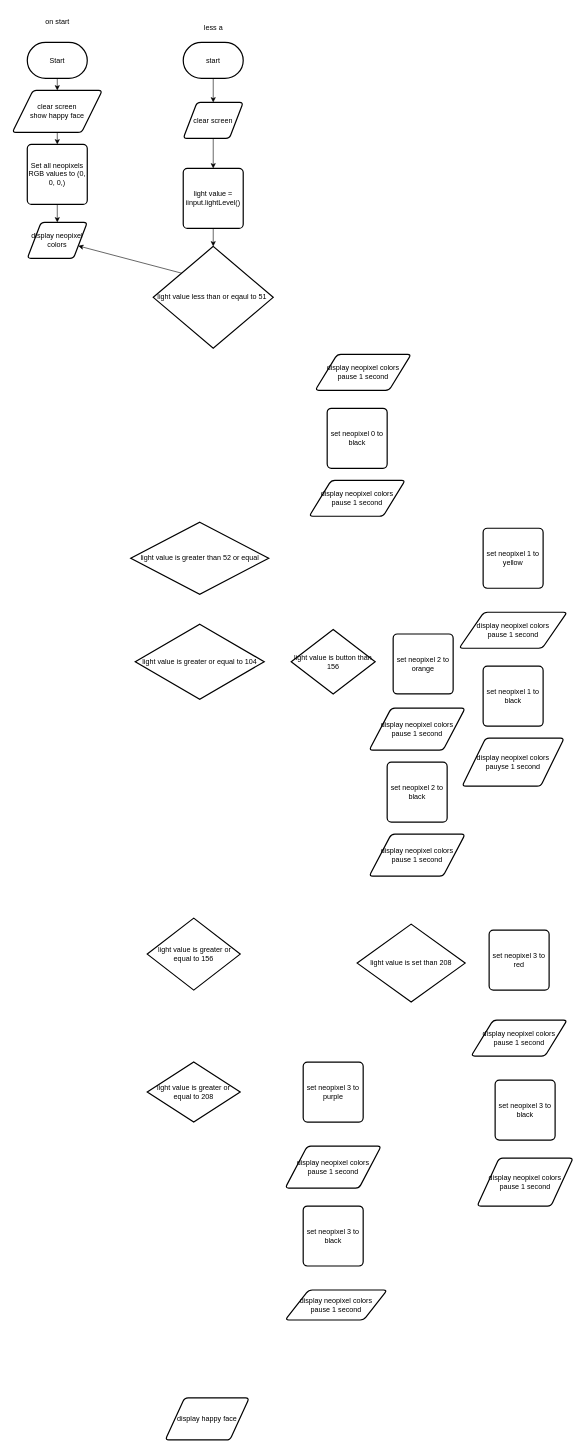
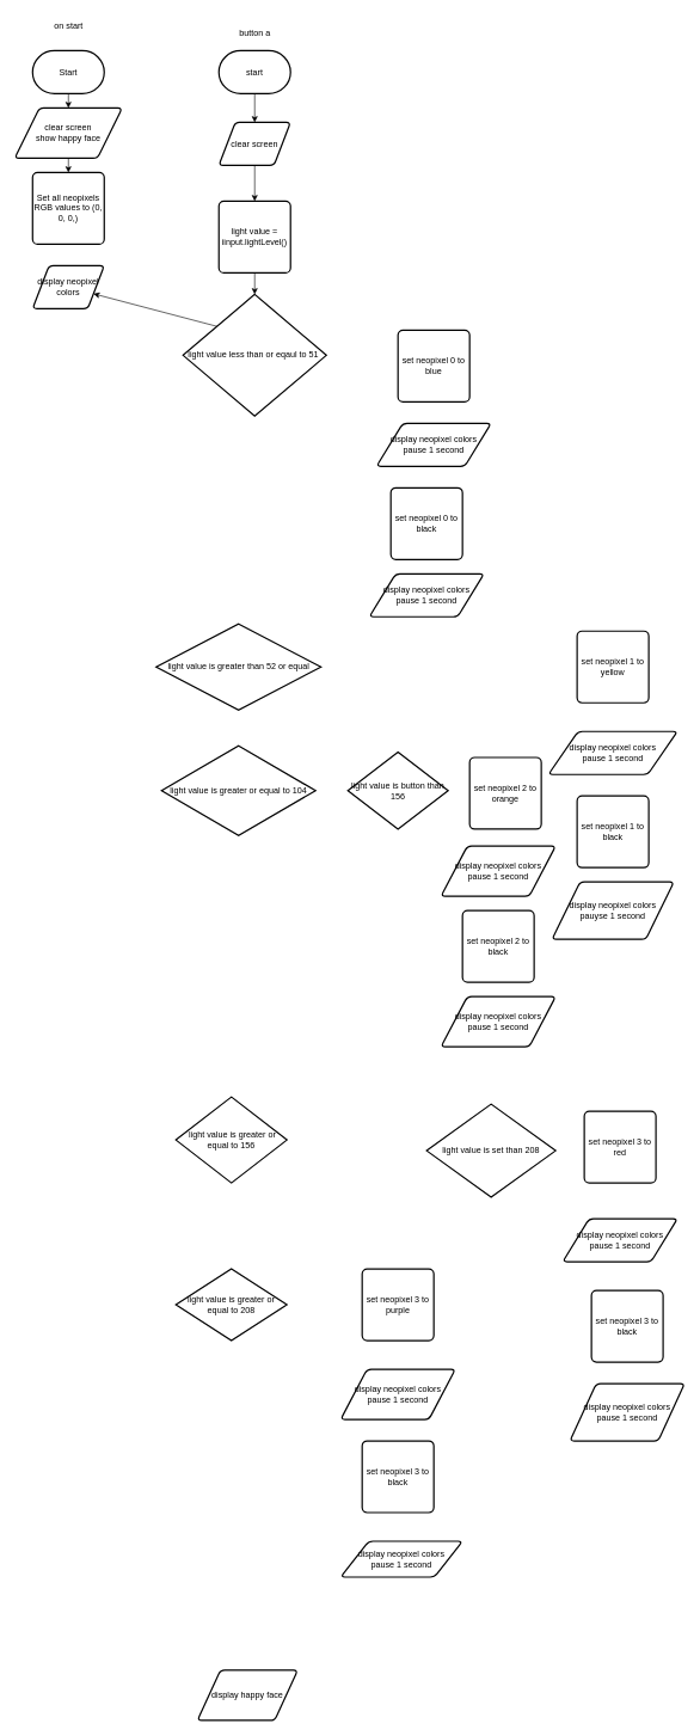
  <mxCell id="0" />
  <mxCell id="1" parent="0" />
  <mxCell id="2" style="edgeStyle=none;html=1;exitX=0.5;exitY=1;exitDx=0;exitDy=0;exitPerimeter=0;entryX=0.5;entryY=0;entryDx=0;entryDy=0;" edge="1" parent="1" source="3" target="6"><mxGeometry relative="1" as="geometry" /></mxCell>
  <mxCell id="3" value="Start" style="strokeWidth=2;html=1;shape=mxgraph.flowchart.terminator;whiteSpace=wrap;" vertex="1" parent="1"><mxGeometry x="45" y="70" width="100" height="60" as="geometry" /></mxCell>
  <mxCell id="4" value="on start" style="text;html=1;align=center;verticalAlign=middle;resizable=0;points=[];autosize=1;strokeColor=none;fillColor=none;" vertex="1" parent="1"><mxGeometry x="65" y="20" width="60" height="30" as="geometry" /></mxCell>
  <mxCell id="5" style="edgeStyle=none;html=1;exitX=0.5;exitY=1;exitDx=0;exitDy=0;entryX=0.5;entryY=0;entryDx=0;entryDy=0;" edge="1" parent="1" source="6" target="8"><mxGeometry relative="1" as="geometry" /></mxCell>
  <mxCell id="6" value="clear screen&lt;br&gt;show happy face" style="shape=parallelogram;html=1;strokeWidth=2;perimeter=parallelogramPerimeter;whiteSpace=wrap;rounded=1;arcSize=12;size=0.23;" vertex="1" parent="1"><mxGeometry x="20" y="150" width="150" height="70" as="geometry" /></mxCell>
- <mxCell id="7" style="edgeStyle=none;html=1;exitX=0.5;exitY=1;exitDx=0;exitDy=0;" edge="1" parent="1" source="8" target="25"><mxGeometry relative="1" as="geometry" /></mxCell>
  <mxCell id="8" value="Set all neopixels RGB values to (0, 0, 0,)" style="rounded=1;whiteSpace=wrap;html=1;absoluteArcSize=1;arcSize=14;strokeWidth=2;" vertex="1" parent="1"><mxGeometry x="45" y="240" width="100" height="100" as="geometry" /></mxCell>
  <mxCell id="9" style="edgeStyle=none;html=1;exitX=0.5;exitY=1;exitDx=0;exitDy=0;exitPerimeter=0;" edge="1" parent="1" source="10" target="13"><mxGeometry relative="1" as="geometry" /></mxCell>
  <mxCell id="10" value="start" style="strokeWidth=2;html=1;shape=mxgraph.flowchart.terminator;whiteSpace=wrap;" vertex="1" parent="1"><mxGeometry x="305" y="70" width="100" height="60" as="geometry" /></mxCell>
- <mxCell id="11" value="less a" style="text;html=1;align=center;verticalAlign=middle;resizable=0;points=[];autosize=1;strokeColor=none;fillColor=none;" vertex="1" parent="1"><mxGeometry x="320" y="30" width="70" height="30" as="geometry" /></mxCell>
+ <mxCell id="11" value="button a" style="text;html=1;align=center;verticalAlign=middle;resizable=0;points=[];autosize=1;strokeColor=none;fillColor=none;" vertex="1" parent="1"><mxGeometry x="320" y="30" width="70" height="30" as="geometry" /></mxCell>
  <mxCell id="12" style="edgeStyle=none;html=1;exitX=0.5;exitY=1;exitDx=0;exitDy=0;" edge="1" parent="1" source="13" target="15"><mxGeometry relative="1" as="geometry" /></mxCell>
  <mxCell id="13" value="clear screen" style="shape=parallelogram;html=1;strokeWidth=2;perimeter=parallelogramPerimeter;whiteSpace=wrap;rounded=1;arcSize=12;size=0.23;" vertex="1" parent="1"><mxGeometry x="305" y="170" width="100" height="60" as="geometry" /></mxCell>
  <mxCell id="14" style="edgeStyle=none;html=1;exitX=0.5;exitY=1;exitDx=0;exitDy=0;" edge="1" parent="1" source="15" target="17"><mxGeometry relative="1" as="geometry" /></mxCell>
  <mxCell id="15" value="light value = iinput.lightLevel()&lt;br&gt;" style="rounded=1;whiteSpace=wrap;html=1;absoluteArcSize=1;arcSize=14;strokeWidth=2;" vertex="1" parent="1"><mxGeometry x="305" y="280" width="100" height="100" as="geometry" /></mxCell>
  <mxCell id="16" style="edgeStyle=none;html=1;exitX=1;exitY=0.5;exitDx=0;exitDy=0;exitPerimeter=0;" edge="1" parent="1" source="17" target="25"><mxGeometry relative="1" as="geometry" /></mxCell>
  <mxCell id="17" value="light value less than or eqaul to 51&amp;nbsp;" style="strokeWidth=2;html=1;shape=mxgraph.flowchart.decision;whiteSpace=wrap;" vertex="1" parent="1"><mxGeometry x="255" y="410" width="200" height="170" as="geometry" /></mxCell>
  <mxCell id="18" value="light value is greater than 52 or equal" style="strokeWidth=2;html=1;shape=mxgraph.flowchart.decision;whiteSpace=wrap;" vertex="1" parent="1"><mxGeometry x="217.5" y="870" width="230" height="120" as="geometry" /></mxCell>
  <mxCell id="19" value="light value is greater or equal to 104" style="strokeWidth=2;html=1;shape=mxgraph.flowchart.decision;whiteSpace=wrap;" vertex="1" parent="1"><mxGeometry x="225" y="1040" width="215" height="125" as="geometry" /></mxCell>
  <mxCell id="20" value="light value is button than 156" style="strokeWidth=2;html=1;shape=mxgraph.flowchart.decision;whiteSpace=wrap;" vertex="1" parent="1"><mxGeometry x="485" y="1048.75" width="140" height="107.5" as="geometry" /></mxCell>
  <mxCell id="21" value="&amp;nbsp;light value is greater or equal to 156" style="strokeWidth=2;html=1;shape=mxgraph.flowchart.decision;whiteSpace=wrap;" vertex="1" parent="1"><mxGeometry x="245" y="1530" width="155" height="120" as="geometry" /></mxCell>
  <mxCell id="22" value="light value is set than 208" style="strokeWidth=2;html=1;shape=mxgraph.flowchart.decision;whiteSpace=wrap;" vertex="1" parent="1"><mxGeometry x="595" y="1540" width="180" height="130" as="geometry" /></mxCell>
  <mxCell id="23" value="light value is greater or equal to 208" style="strokeWidth=2;html=1;shape=mxgraph.flowchart.decision;whiteSpace=wrap;" vertex="1" parent="1"><mxGeometry x="245" y="1770" width="155" height="100" as="geometry" /></mxCell>
  <mxCell id="24" value="display happy face" style="shape=parallelogram;html=1;strokeWidth=2;perimeter=parallelogramPerimeter;whiteSpace=wrap;rounded=1;arcSize=12;size=0.23;" vertex="1" parent="1"><mxGeometry x="275" y="2330" width="140" height="70" as="geometry" /></mxCell>
  <mxCell id="25" value="display neopixel colors" style="shape=parallelogram;html=1;strokeWidth=2;perimeter=parallelogramPerimeter;whiteSpace=wrap;rounded=1;arcSize=12;size=0.23;" vertex="1" parent="1"><mxGeometry x="45" y="370" width="100" height="60" as="geometry" /></mxCell>
  <mxCell id="26" value="display neopixel colors&lt;br&gt;pause 1 second" style="shape=parallelogram;html=1;strokeWidth=2;perimeter=parallelogramPerimeter;whiteSpace=wrap;rounded=1;arcSize=12;size=0.23;" vertex="1" parent="1"><mxGeometry x="475" y="1910" width="160" height="70" as="geometry" /></mxCell>
  <mxCell id="27" value="display neopixel colors&lt;br&gt;pause 1 second" style="shape=parallelogram;html=1;strokeWidth=2;perimeter=parallelogramPerimeter;whiteSpace=wrap;rounded=1;arcSize=12;size=0.23;" vertex="1" parent="1"><mxGeometry x="785" y="1700" width="160" height="60" as="geometry" /></mxCell>
  <mxCell id="28" value="display neopixel colors&lt;br&gt;pause 1 second" style="shape=parallelogram;html=1;strokeWidth=2;perimeter=parallelogramPerimeter;whiteSpace=wrap;rounded=1;arcSize=12;size=0.23;" vertex="1" parent="1"><mxGeometry x="615" y="1180" width="160" height="70" as="geometry" /></mxCell>
  <mxCell id="29" value="display neopixel colors&lt;br&gt;pause 1 second" style="shape=parallelogram;html=1;strokeWidth=2;perimeter=parallelogramPerimeter;whiteSpace=wrap;rounded=1;arcSize=12;size=0.23;" vertex="1" parent="1"><mxGeometry x="765" y="1020" width="180" height="60" as="geometry" /></mxCell>
+ <mxCell id="30" value="set neopixel 0 to blue" style="rounded=1;whiteSpace=wrap;html=1;absoluteArcSize=1;arcSize=14;strokeWidth=2;" vertex="1" parent="1"><mxGeometry x="555" y="460" width="100" height="100" as="geometry" /></mxCell>
  <mxCell id="31" value="display neopixel colors&lt;br&gt;pause 1 second" style="shape=parallelogram;html=1;strokeWidth=2;perimeter=parallelogramPerimeter;whiteSpace=wrap;rounded=1;arcSize=12;size=0.23;" vertex="1" parent="1"><mxGeometry x="525" y="590" width="160" height="60" as="geometry" /></mxCell>
  <mxCell id="32" value="set neopixel 1 to yellow" style="rounded=1;whiteSpace=wrap;html=1;absoluteArcSize=1;arcSize=14;strokeWidth=2;" vertex="1" parent="1"><mxGeometry x="805" y="880" width="100" height="100" as="geometry" /></mxCell>
  <mxCell id="33" value="set neopixel 3 to purple" style="rounded=1;whiteSpace=wrap;html=1;absoluteArcSize=1;arcSize=14;strokeWidth=2;" vertex="1" parent="1"><mxGeometry x="505" y="1770" width="100" height="100" as="geometry" /></mxCell>
  <mxCell id="34" value="set neopixel 3 to red" style="rounded=1;whiteSpace=wrap;html=1;absoluteArcSize=1;arcSize=14;strokeWidth=2;" vertex="1" parent="1"><mxGeometry x="815" y="1550" width="100" height="100" as="geometry" /></mxCell>
  <mxCell id="35" value="set neopixel 2 to orange" style="rounded=1;whiteSpace=wrap;html=1;absoluteArcSize=1;arcSize=14;strokeWidth=2;" vertex="1" parent="1"><mxGeometry x="655" y="1056.25" width="100" height="100" as="geometry" /></mxCell>
  <mxCell id="36" value="set neopixel 2 to black" style="rounded=1;whiteSpace=wrap;html=1;absoluteArcSize=1;arcSize=14;strokeWidth=2;" vertex="1" parent="1"><mxGeometry x="645" y="1270" width="100" height="100" as="geometry" /></mxCell>
  <mxCell id="37" value="display neopixel colors&lt;br&gt;pause 1 second" style="shape=parallelogram;html=1;strokeWidth=2;perimeter=parallelogramPerimeter;whiteSpace=wrap;rounded=1;arcSize=12;size=0.23;" vertex="1" parent="1"><mxGeometry x="615" y="1390" width="160" height="70" as="geometry" /></mxCell>
  <mxCell id="38" value="set neopixel 3 to black" style="rounded=1;whiteSpace=wrap;html=1;absoluteArcSize=1;arcSize=14;strokeWidth=2;" vertex="1" parent="1"><mxGeometry x="505" y="2010" width="100" height="100" as="geometry" /></mxCell>
  <mxCell id="39" value="display neopixel colors&lt;br&gt;pause 1 second" style="shape=parallelogram;html=1;strokeWidth=2;perimeter=parallelogramPerimeter;whiteSpace=wrap;rounded=1;arcSize=12;size=0.23;" vertex="1" parent="1"><mxGeometry x="475" y="2150" width="170" height="50" as="geometry" /></mxCell>
  <mxCell id="40" value="set neopixel 3 to black" style="rounded=1;whiteSpace=wrap;html=1;absoluteArcSize=1;arcSize=14;strokeWidth=2;" vertex="1" parent="1"><mxGeometry x="825" y="1800" width="100" height="100" as="geometry" /></mxCell>
  <mxCell id="41" value="display neopixel colors&lt;br&gt;pause 1 second" style="shape=parallelogram;html=1;strokeWidth=2;perimeter=parallelogramPerimeter;whiteSpace=wrap;rounded=1;arcSize=12;size=0.23;" vertex="1" parent="1"><mxGeometry x="795" y="1930" width="160" height="80" as="geometry" /></mxCell>
  <mxCell id="42" value="set neopixel 1 to black" style="rounded=1;whiteSpace=wrap;html=1;absoluteArcSize=1;arcSize=14;strokeWidth=2;" vertex="1" parent="1"><mxGeometry x="805" y="1110" width="100" height="100" as="geometry" /></mxCell>
  <mxCell id="43" value="display neopixel colors&lt;br&gt;pauyse 1 second" style="shape=parallelogram;html=1;strokeWidth=2;perimeter=parallelogramPerimeter;whiteSpace=wrap;rounded=1;arcSize=12;size=0.23;" vertex="1" parent="1"><mxGeometry x="770" y="1230" width="170" height="80" as="geometry" /></mxCell>
  <mxCell id="44" value="set neopixel 0 to black" style="rounded=1;whiteSpace=wrap;html=1;absoluteArcSize=1;arcSize=14;strokeWidth=2;" vertex="1" parent="1"><mxGeometry x="545" y="680" width="100" height="100" as="geometry" /></mxCell>
  <mxCell id="45" value="display neopixel colors&lt;br&gt;pause 1 second" style="shape=parallelogram;html=1;strokeWidth=2;perimeter=parallelogramPerimeter;whiteSpace=wrap;rounded=1;arcSize=12;size=0.23;" vertex="1" parent="1"><mxGeometry x="515" y="800" width="160" height="60" as="geometry" /></mxCell>
